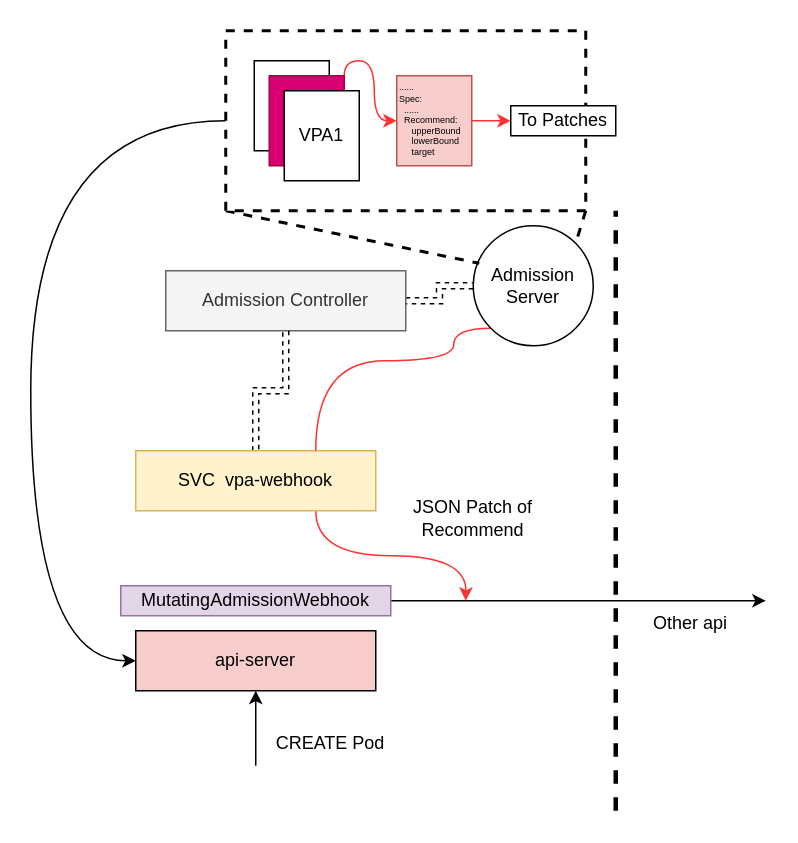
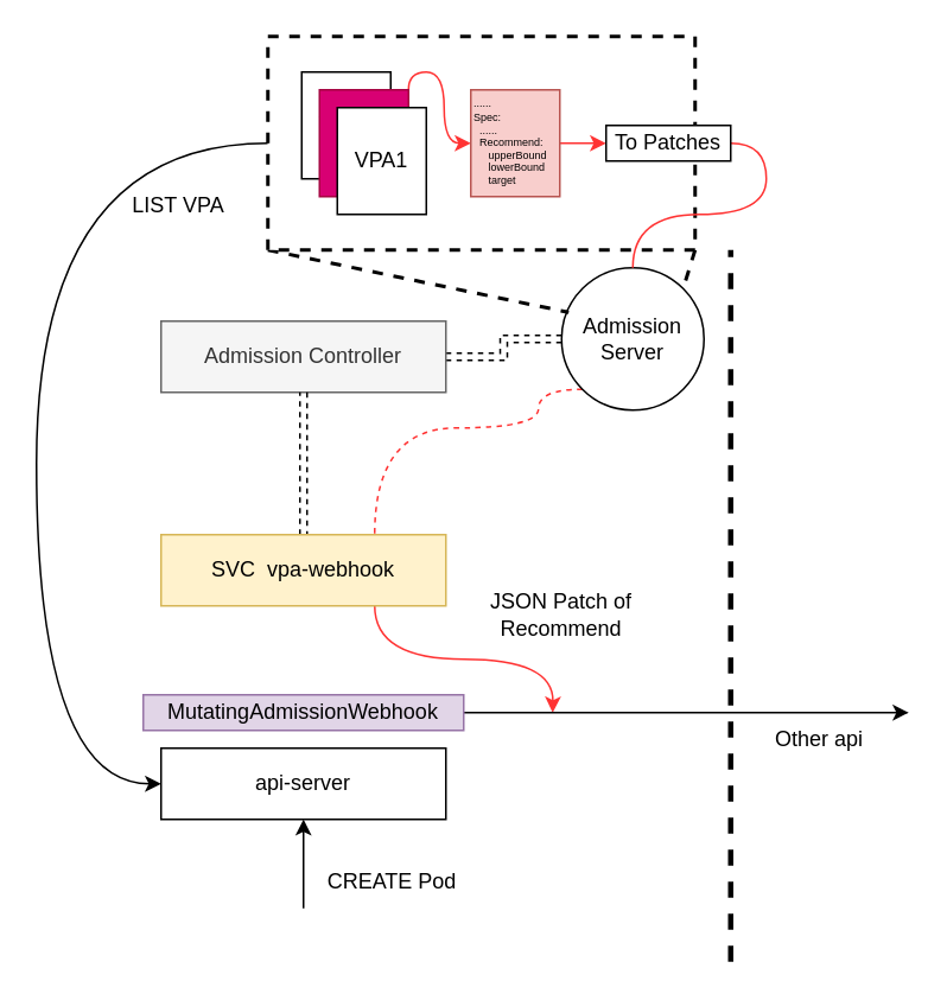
  <mxCell id="0" />
  <mxCell id="1" parent="0" />
  <mxCell id="2" style="edgeStyle=orthogonalEdgeStyle;rounded=0;orthogonalLoop=1;jettySize=auto;html=1;exitX=1;exitY=0.5;exitDx=0;exitDy=0;entryX=0;entryY=0.5;entryDx=0;entryDy=0;shape=link;dashed=1;" parent="1" source="3" target="8" edge="1"><mxGeometry relative="1" as="geometry" /></mxCell>
- <mxCell id="3" value="Admission Controller" style="rounded=0;whiteSpace=wrap;html=1;fillColor=#f5f5f5;fontColor=#333333;strokeColor=#666666;" parent="1" vertex="1"><mxGeometry x="110" y="180" width="160" height="40" as="geometry" /></mxCell>
+ <mxCell id="3" value="Admission Controller" style="rounded=0;whiteSpace=wrap;html=1;fillColor=#f5f5f5;fontColor=#333333;strokeColor=#666666;" parent="1" vertex="1"><mxGeometry x="90" y="180" width="160" height="40" as="geometry" /></mxCell>
  <mxCell id="4" style="edgeStyle=orthogonalEdgeStyle;rounded=0;orthogonalLoop=1;jettySize=auto;html=1;exitX=0.5;exitY=0;exitDx=0;exitDy=0;entryX=0.5;entryY=1;entryDx=0;entryDy=0;shape=link;dashed=1;" parent="1" source="6" target="3" edge="1"><mxGeometry relative="1" as="geometry" /></mxCell>
  <mxCell id="5" style="edgeStyle=orthogonalEdgeStyle;orthogonalLoop=1;jettySize=auto;html=1;exitX=0.75;exitY=1;exitDx=0;exitDy=0;curved=1;strokeColor=#FF3333;" parent="1" source="6" edge="1"><mxGeometry relative="1" as="geometry"><mxPoint x="310" y="400" as="targetPoint" /></mxGeometry></mxCell>
  <mxCell id="6" value="SVC&amp;nbsp; vpa-webhook" style="rounded=0;whiteSpace=wrap;html=1;fillColor=#fff2cc;strokeColor=#d6b656;" parent="1" vertex="1"><mxGeometry x="90" y="300" width="160" height="40" as="geometry" /></mxCell>
- <mxCell id="7" style="edgeStyle=orthogonalEdgeStyle;orthogonalLoop=1;jettySize=auto;html=1;exitX=0;exitY=1;exitDx=0;exitDy=0;entryX=0.75;entryY=0;entryDx=0;entryDy=0;curved=1;endArrow=none;endFill=0;strokeColor=#FF3333;" parent="1" source="8" target="6" edge="1"><mxGeometry relative="1" as="geometry"><Array as="points"><mxPoint x="302" y="240" /><mxPoint x="210" y="240" /></Array></mxGeometry></mxCell>
+ <mxCell id="7" style="edgeStyle=orthogonalEdgeStyle;orthogonalLoop=1;jettySize=auto;html=1;exitX=0;exitY=1;exitDx=0;exitDy=0;entryX=0.75;entryY=0;entryDx=0;entryDy=0;curved=1;endArrow=none;endFill=0;strokeColor=#FF3333;dashed=1;" parent="1" source="8" target="6" edge="1"><mxGeometry relative="1" as="geometry"><Array as="points"><mxPoint x="302" y="240" /><mxPoint x="210" y="240" /></Array></mxGeometry></mxCell>
  <mxCell id="8" value="Admission&lt;br&gt;Server" style="ellipse;whiteSpace=wrap;html=1;aspect=fixed;" parent="1" vertex="1"><mxGeometry x="315" y="150" width="80" height="80" as="geometry" /></mxCell>
  <mxCell id="9" style="edgeStyle=orthogonalEdgeStyle;rounded=0;orthogonalLoop=1;jettySize=auto;html=1;exitX=0.5;exitY=1;exitDx=0;exitDy=0;startArrow=classic;startFill=1;endArrow=none;endFill=0;" parent="1" source="10" edge="1"><mxGeometry relative="1" as="geometry"><mxPoint x="170" y="510" as="targetPoint" /></mxGeometry></mxCell>
- <mxCell id="10" value="api-server" style="rounded=0;whiteSpace=wrap;html=1;fillColor=#f8cecc;" parent="1" vertex="1"><mxGeometry x="90" y="420" width="160" height="40" as="geometry" /></mxCell>
+ <mxCell id="10" value="api-server" style="rounded=0;whiteSpace=wrap;html=1;" parent="1" vertex="1"><mxGeometry x="90" y="420" width="160" height="40" as="geometry" /></mxCell>
  <mxCell id="11" value="CREATE Pod" style="text;html=1;strokeColor=none;fillColor=none;align=center;verticalAlign=middle;whiteSpace=wrap;rounded=0;" parent="1" vertex="1"><mxGeometry x="160" y="480" width="120" height="30" as="geometry" /></mxCell>
  <mxCell id="12" style="edgeStyle=orthogonalEdgeStyle;rounded=0;orthogonalLoop=1;jettySize=auto;html=1;exitX=1;exitY=0.5;exitDx=0;exitDy=0;" parent="1" source="13" edge="1"><mxGeometry relative="1" as="geometry"><mxPoint x="510" y="400" as="targetPoint" /></mxGeometry></mxCell>
  <mxCell id="13" value="MutatingAdmissionWebhook" style="whiteSpace=wrap;html=1;fillColor=#e1d5e7;strokeColor=#9673a6;rounded=0;" parent="1" vertex="1"><mxGeometry x="80" y="390" width="180" height="20" as="geometry" /></mxCell>
  <mxCell id="14" value="JSON Patch of Recommend" style="text;html=1;strokeColor=none;fillColor=none;align=center;verticalAlign=middle;whiteSpace=wrap;rounded=0;" parent="1" vertex="1"><mxGeometry x="260" y="330" width="110" height="30" as="geometry" /></mxCell>
  <mxCell id="15" value="" style="endArrow=none;dashed=1;html=1;rounded=0;strokeWidth=3;" parent="1" edge="1"><mxGeometry width="50" height="50" relative="1" as="geometry"><mxPoint x="410" y="540" as="sourcePoint" /><mxPoint x="410" y="140" as="targetPoint" /></mxGeometry></mxCell>
  <mxCell id="16" value="Other api" style="text;html=1;strokeColor=none;fillColor=none;align=center;verticalAlign=middle;whiteSpace=wrap;rounded=0;" parent="1" vertex="1"><mxGeometry x="410" y="400" width="100" height="30" as="geometry" /></mxCell>
  <mxCell id="17" style="edgeStyle=orthogonalEdgeStyle;orthogonalLoop=1;jettySize=auto;html=1;exitX=0;exitY=0.5;exitDx=0;exitDy=0;entryX=0;entryY=0.5;entryDx=0;entryDy=0;curved=1;" parent="1" source="20" target="10" edge="1"><mxGeometry relative="1" as="geometry"><Array as="points"><mxPoint x="20" y="80" /><mxPoint x="20" y="440" /></Array></mxGeometry></mxCell>
  <mxCell id="18" style="rounded=0;orthogonalLoop=1;jettySize=auto;html=1;exitX=0;exitY=1;exitDx=0;exitDy=0;entryX=0.05;entryY=0.313;entryDx=0;entryDy=0;entryPerimeter=0;endArrow=none;endFill=0;dashed=1;strokeWidth=2;" parent="1" source="20" target="8" edge="1"><mxGeometry relative="1" as="geometry" /></mxCell>
  <mxCell id="19" style="rounded=0;orthogonalLoop=1;jettySize=auto;html=1;exitX=1;exitY=1;exitDx=0;exitDy=0;entryX=1;entryY=0;entryDx=0;entryDy=0;endArrow=none;endFill=0;dashed=1;strokeWidth=2;" parent="1" source="20" target="8" edge="1"><mxGeometry relative="1" as="geometry" /></mxCell>
  <mxCell id="20" value="" style="rounded=0;whiteSpace=wrap;html=1;dashed=1;strokeWidth=2;" parent="1" vertex="1"><mxGeometry x="150" y="20" width="240" height="120" as="geometry" /></mxCell>
  <mxCell id="21" value="VPA1" style="rounded=0;whiteSpace=wrap;html=1;labelPosition=center;verticalLabelPosition=middle;align=center;verticalAlign=middle;" parent="1" vertex="1"><mxGeometry x="169" y="40" width="50" height="60" as="geometry" /></mxCell>
  <mxCell id="22" style="edgeStyle=orthogonalEdgeStyle;orthogonalLoop=1;jettySize=auto;html=1;exitX=1;exitY=0;exitDx=0;exitDy=0;entryX=0;entryY=0.5;entryDx=0;entryDy=0;curved=1;strokeColor=#FF3333;" parent="1" source="23" target="27" edge="1"><mxGeometry relative="1" as="geometry"><Array as="points"><mxPoint x="229" y="40" /><mxPoint x="249" y="40" /><mxPoint x="249" y="80" /></Array></mxGeometry></mxCell>
  <mxCell id="23" value="VPA1" style="rounded=0;whiteSpace=wrap;html=1;labelPosition=center;verticalLabelPosition=middle;align=center;verticalAlign=middle;fillColor=#d80073;fontColor=#ffffff;strokeColor=#A50040;" parent="1" vertex="1"><mxGeometry x="179" y="50" width="50" height="60" as="geometry" /></mxCell>
  <mxCell id="24" value="VPA1" style="rounded=0;whiteSpace=wrap;html=1;labelPosition=center;verticalLabelPosition=middle;align=center;verticalAlign=middle;" parent="1" vertex="1"><mxGeometry x="189" width="50" height="60" as="geometry" y="60" /></mxCell>
+ <mxCell id="25" value="LIST VPA" style="text;html=1;strokeColor=none;fillColor=none;align=center;verticalAlign=middle;whiteSpace=wrap;rounded=0;" parent="1" vertex="1"><mxGeometry x="70" y="100" width="60" height="30" as="geometry" /></mxCell>
  <mxCell id="26" style="edgeStyle=orthogonalEdgeStyle;rounded=0;orthogonalLoop=1;jettySize=auto;html=1;exitX=1;exitY=0.5;exitDx=0;exitDy=0;entryX=0;entryY=0.5;entryDx=0;entryDy=0;strokeColor=#FF3333;" parent="1" source="27" target="29" edge="1"><mxGeometry relative="1" as="geometry" /></mxCell>
  <mxCell id="27" value="......&lt;br&gt;Spec:&lt;br&gt;&amp;nbsp; ......&lt;br style=&quot;font-size: 6px;&quot;&gt;&amp;nbsp; Recommend:&lt;br style=&quot;font-size: 6px;&quot;&gt;&amp;nbsp; &amp;nbsp; &amp;nbsp;upperBound&lt;br style=&quot;font-size: 6px;&quot;&gt;&amp;nbsp; &amp;nbsp; &amp;nbsp;lowerBound&lt;br style=&quot;font-size: 6px;&quot;&gt;&amp;nbsp; &amp;nbsp; &amp;nbsp;target" style="rounded=0;whiteSpace=wrap;html=1;labelPosition=center;verticalLabelPosition=middle;align=left;verticalAlign=middle;fontSize=6;fillColor=#f8cecc;strokeColor=#b85450;" parent="1" vertex="1"><mxGeometry x="264" y="50" width="50" height="60" as="geometry" /></mxCell>
+ <mxCell id="28" style="edgeStyle=orthogonalEdgeStyle;orthogonalLoop=1;jettySize=auto;html=1;exitX=1;exitY=0.5;exitDx=0;exitDy=0;curved=1;endArrow=none;endFill=0;strokeColor=#FF3333;" parent="1" source="29" target="8" edge="1"><mxGeometry relative="1" as="geometry" /></mxCell>
  <mxCell id="29" value="To Patches" style="shape=step;perimeter=stepPerimeter;whiteSpace=wrap;html=1;fixedSize=1;size=0;" parent="1" vertex="1"><mxGeometry x="340" y="70" width="70" height="20" as="geometry" /></mxCell>
